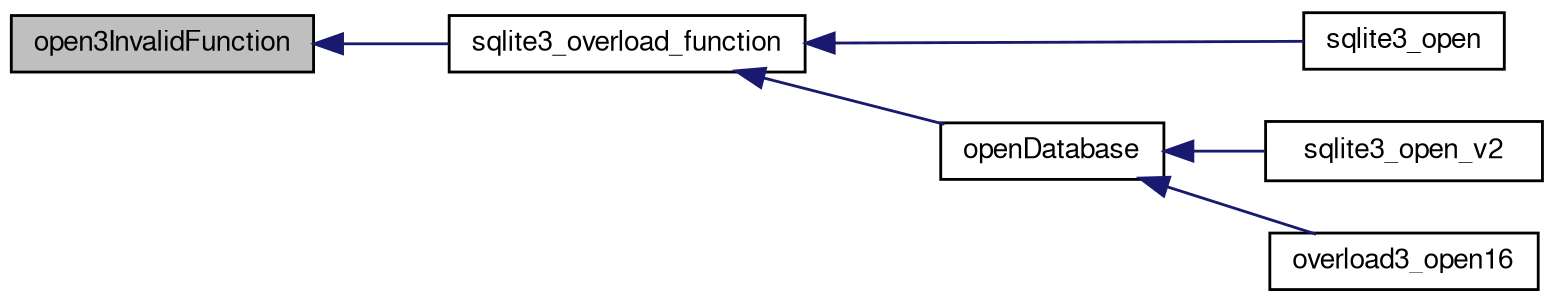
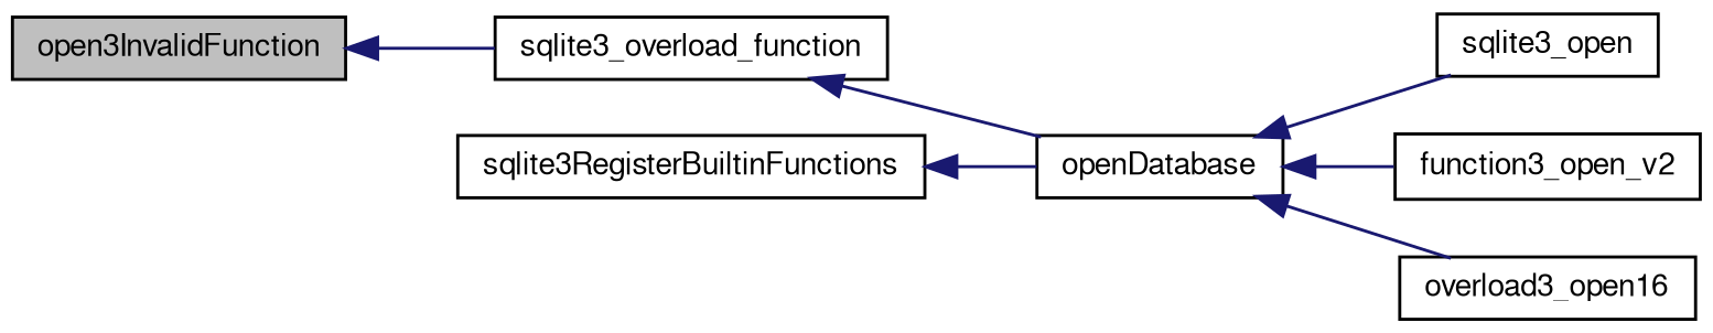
  digraph {
    rankdir=LR
    node [color=black fillcolor=white fontname=FreeSans fontsize=10 shape=record style=filled]
    edge [color=midnightblue dir=back fontname=FreeSans fontsize=10 labelfontname=FreeSans labelfontsize=10 style=solid]
    n1 [fillcolor=grey75 fontcolor=black height=0.2 label=open3InvalidFunction width=0.4]
    n2 [height=0.2 label=sqlite3_overload_function width=0.4]
    n3 [height=0.2 label=openDatabase width=0.4]
+   n4 [height=0.2 label=sqlite3RegisterBuiltinFunctions width=0.4]
    n5 [height=0.2 label=sqlite3_open width=0.4]
-   n6 [height=0.2 label=sqlite3_open_v2 width=0.4]
+   n6 [height=0.2 label=function3_open_v2 width=0.4]
    n7 [height=0.2 label=overload3_open16 width=0.4]
    n1 -> n2
    n2 -> n3
-   n2 -> n5
+   n3 -> n5
    n3 -> n6
    n3 -> n7
+   n4 -> n3
  }
